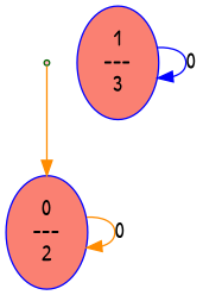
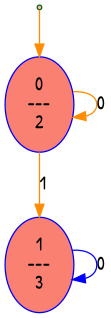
  digraph {
    fontname="Patrick Hand"
    node [color=blue fillcolor=salmon fontname="Patrick Hand" style=filled]
    edge [color=darkorange fontname="Patrick Hand"]
    0 [color=darkgreen fillcolor=lightpink shape=point]
    n2 [label="0\n---\n2"]
    n3 [label="1\n---\n3"]
    0 -> n2
    n2 -> n2 [label=0]
+   n2 -> n3 [label=1]
    n3 -> n3 [color=blue label=0]
  }
